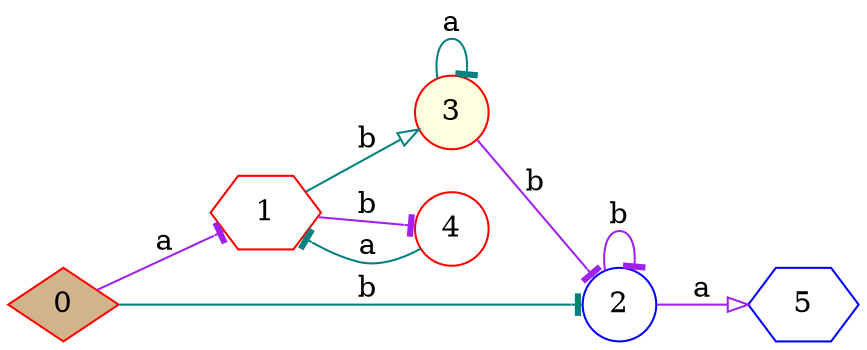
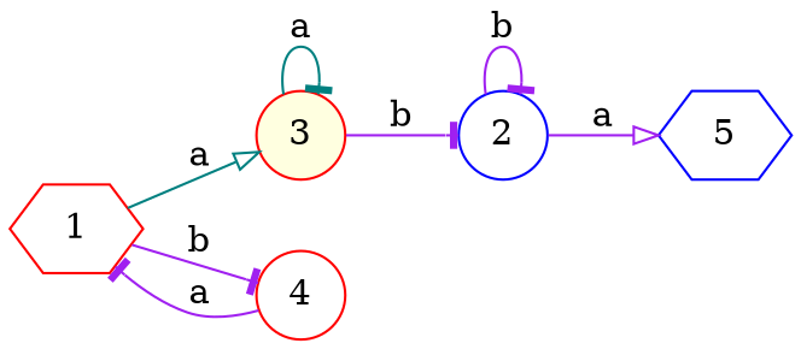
  digraph {
    rankdir=LR
    node [color=red fillcolor=white shape=circle style=filled]
    edge [arrowhead=tee color=purple]
-   n1 [fillcolor=tan label=0 shape=diamond]
    n2 [label=1 shape=hexagon]
    n3 [color=blue label=2]
    n4 [fillcolor=lightyellow label=3]
    n5 [label=4]
    n6 [color=blue label=5 shape=hexagon]
-   n1 -> n2 [label=a]
-   n1 -> n3 [color=teal label=b]
-   n2 -> n4 [arrowhead=onormal color=teal label=b]
+   n2 -> n4 [arrowhead=onormal color=teal label=a]
    n2 -> n5 [label=b]
    n3 -> n3 [label=b]
    n3 -> n6 [arrowhead=onormal label=a]
    n4 -> n3 [label=b]
    n4 -> n4 [color=teal label=a]
-   n5 -> n2 [color=teal label=a]
+   n5 -> n2 [label=a]
  }
